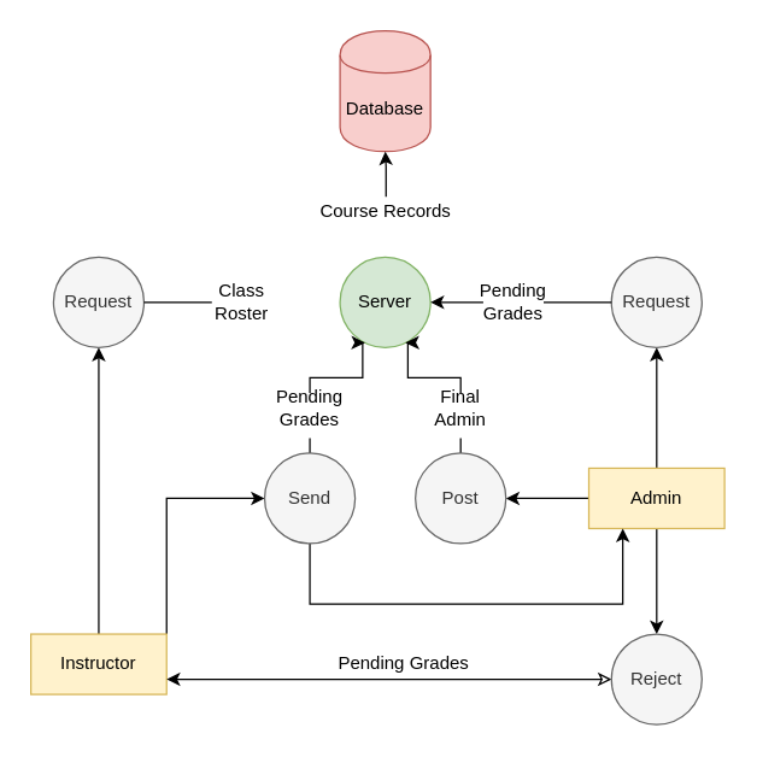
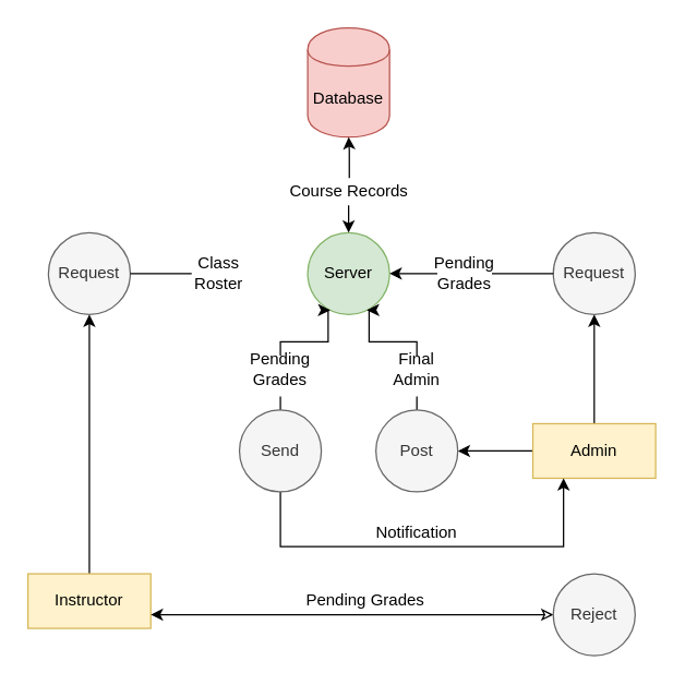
  <mxCell id="0" />
  <mxCell id="1" parent="0" />
  <mxCell id="2" value="Database" style="shape=cylinder;whiteSpace=wrap;html=1;boundedLbl=1;backgroundOutline=1;fillColor=#f8cecc;strokeColor=#b85450;" vertex="1" parent="1"><mxGeometry x="225" y="20" width="60" height="80" as="geometry" /></mxCell>
  <mxCell id="3" value="Server" style="ellipse;whiteSpace=wrap;html=1;aspect=fixed;fillColor=#d5e8d4;strokeColor=#82b366;" vertex="1" parent="1"><mxGeometry x="225" y="170" width="60" height="60" as="geometry" /></mxCell>
  <mxCell id="4" value="" style="edgeStyle=orthogonalEdgeStyle;rounded=0;orthogonalLoop=1;jettySize=auto;html=1;startArrow=none;startFill=0;endArrow=classic;endFill=1;" edge="1" parent="1" source="7" target="28"><mxGeometry relative="1" as="geometry" /></mxCell>
  <mxCell id="5" value="" style="edgeStyle=orthogonalEdgeStyle;rounded=0;orthogonalLoop=1;jettySize=auto;html=1;startArrow=classic;startFill=1;endArrow=none;endFill=0;" edge="1" parent="1" source="19" target="7"><mxGeometry relative="1" as="geometry" /></mxCell>
- <mxCell id="6" value="" style="edgeStyle=orthogonalEdgeStyle;rounded=0;orthogonalLoop=1;jettySize=auto;html=1;startArrow=classic;startFill=1;endArrow=none;endFill=0;" edge="1" parent="1" source="15" target="7"><mxGeometry relative="1" as="geometry" /></mxCell>
  <mxCell id="7" value="Admin" style="rounded=0;whiteSpace=wrap;html=1;fillColor=#fff2cc;strokeColor=#d6b656;" vertex="1" parent="1"><mxGeometry x="390" y="310" width="90" height="40" as="geometry" /></mxCell>
- <mxCell id="8" value="" style="edgeStyle=orthogonalEdgeStyle;rounded=0;orthogonalLoop=1;jettySize=auto;html=1;startArrow=none;startFill=0;endArrow=classic;endFill=1;" edge="1" parent="1" source="10" target="13"><mxGeometry relative="1" as="geometry"><Array as="points"><mxPoint x="110" y="330" /></Array></mxGeometry></mxCell>
  <mxCell id="9" value="" style="edgeStyle=orthogonalEdgeStyle;rounded=0;orthogonalLoop=1;jettySize=auto;html=1;startArrow=none;startFill=0;endArrow=classic;endFill=1;" edge="1" parent="1" source="10" target="20"><mxGeometry relative="1" as="geometry" /></mxCell>
  <mxCell id="10" value="Instructor" style="rounded=0;whiteSpace=wrap;html=1;fillColor=#fff2cc;strokeColor=#d6b656;" vertex="1" parent="1"><mxGeometry x="20" y="420" width="90" height="40" as="geometry" /></mxCell>
  <mxCell id="11" style="edgeStyle=orthogonalEdgeStyle;rounded=0;orthogonalLoop=1;jettySize=auto;html=1;exitX=0.5;exitY=0;exitDx=0;exitDy=0;startArrow=none;startFill=0;endArrow=none;endFill=0;" edge="1" parent="1" source="13"><mxGeometry relative="1" as="geometry"><mxPoint x="205" y="290" as="targetPoint" /></mxGeometry></mxCell>
  <mxCell id="12" style="edgeStyle=orthogonalEdgeStyle;rounded=0;orthogonalLoop=1;jettySize=auto;html=1;exitX=0.5;exitY=1;exitDx=0;exitDy=0;entryX=0.25;entryY=1;entryDx=0;entryDy=0;startArrow=none;startFill=0;endArrow=classic;endFill=1;" edge="1" parent="1" source="13" target="7"><mxGeometry relative="1" as="geometry"><Array as="points"><mxPoint x="205" y="400" /><mxPoint x="413" y="400" /></Array></mxGeometry></mxCell>
  <mxCell id="13" value="Send" style="ellipse;whiteSpace=wrap;html=1;aspect=fixed;fillColor=#f5f5f5;strokeColor=#666666;fontColor=#333333;" vertex="1" parent="1"><mxGeometry x="175" y="300" width="60" height="60" as="geometry" /></mxCell>
  <mxCell id="14" value="" style="edgeStyle=orthogonalEdgeStyle;rounded=0;orthogonalLoop=1;jettySize=auto;html=1;startArrow=classic;startFill=1;endArrow=classic;endFill=0;exitX=1;exitY=0.75;exitDx=0;exitDy=0;" edge="1" parent="1" source="10" target="15"><mxGeometry relative="1" as="geometry"><mxPoint x="325" y="450" as="sourcePoint" /></mxGeometry></mxCell>
  <mxCell id="15" value="Reject" style="ellipse;whiteSpace=wrap;html=1;aspect=fixed;fillColor=#f5f5f5;strokeColor=#666666;fontColor=#333333;" vertex="1" parent="1"><mxGeometry x="405" y="420" width="60" height="60" as="geometry" /></mxCell>
  <mxCell id="16" style="edgeStyle=orthogonalEdgeStyle;rounded=0;orthogonalLoop=1;jettySize=auto;html=1;entryX=0.25;entryY=1;entryDx=0;entryDy=0;startArrow=none;startFill=0;endArrow=classic;endFill=1;" edge="1" parent="1" target="3"><mxGeometry relative="1" as="geometry"><mxPoint x="205" y="260" as="sourcePoint" /><Array as="points"><mxPoint x="205" y="250" /><mxPoint x="240" y="250" /></Array></mxGeometry></mxCell>
  <mxCell id="17" value="Pending&lt;br&gt;Grades" style="text;html=1;strokeColor=none;fillColor=none;align=center;verticalAlign=middle;whiteSpace=wrap;rounded=0;" vertex="1" parent="1"><mxGeometry x="185" y="260" width="40" height="20" as="geometry" /></mxCell>
  <mxCell id="18" style="edgeStyle=orthogonalEdgeStyle;rounded=0;orthogonalLoop=1;jettySize=auto;html=1;exitX=0.5;exitY=0;exitDx=0;exitDy=0;startArrow=none;startFill=0;endArrow=none;endFill=0;" edge="1" parent="1" source="19"><mxGeometry relative="1" as="geometry"><mxPoint x="305" y="290" as="targetPoint" /></mxGeometry></mxCell>
  <mxCell id="19" value="Post" style="ellipse;whiteSpace=wrap;html=1;aspect=fixed;fillColor=#f5f5f5;strokeColor=#666666;fontColor=#333333;" vertex="1" parent="1"><mxGeometry x="275" y="300" width="60" height="60" as="geometry" /></mxCell>
  <mxCell id="20" value="Request" style="ellipse;whiteSpace=wrap;html=1;aspect=fixed;fillColor=#f5f5f5;strokeColor=#666666;fontColor=#333333;" vertex="1" parent="1"><mxGeometry x="35" y="170" width="60" height="60" as="geometry" /></mxCell>
  <mxCell id="21" style="edgeStyle=orthogonalEdgeStyle;rounded=0;orthogonalLoop=1;jettySize=auto;html=1;entryX=0.75;entryY=1;entryDx=0;entryDy=0;startArrow=none;startFill=0;endArrow=classic;endFill=1;" edge="1" parent="1" target="3"><mxGeometry relative="1" as="geometry"><mxPoint x="305" y="260" as="sourcePoint" /><Array as="points"><mxPoint x="305" y="250" /><mxPoint x="270" y="250" /></Array></mxGeometry></mxCell>
  <mxCell id="22" value="Final Admin" style="text;html=1;strokeColor=none;fillColor=none;align=center;verticalAlign=middle;whiteSpace=wrap;rounded=0;" vertex="1" parent="1"><mxGeometry x="285" y="260" width="40" height="20" as="geometry" /></mxCell>
  <mxCell id="23" value="" style="edgeStyle=orthogonalEdgeStyle;rounded=0;orthogonalLoop=1;jettySize=auto;html=1;startArrow=none;startFill=0;endArrow=classic;endFill=1;" edge="1" parent="1" source="24" target="2"><mxGeometry relative="1" as="geometry" /></mxCell>
  <mxCell id="24" value="Course Records" style="text;html=1;strokeColor=none;fillColor=none;align=center;verticalAlign=middle;whiteSpace=wrap;rounded=0;opacity=0;" vertex="1" parent="1"><mxGeometry x="188" y="130" width="135" height="20" as="geometry" /></mxCell>
+ <mxCell id="25" value="" style="edgeStyle=orthogonalEdgeStyle;rounded=0;orthogonalLoop=1;jettySize=auto;html=1;startArrow=classic;startFill=1;endArrow=none;endFill=0;" edge="1" parent="1" source="3" target="24"><mxGeometry relative="1" as="geometry"><mxPoint x="285" y="200" as="sourcePoint" /><mxPoint x="370" y="200" as="targetPoint" /></mxGeometry></mxCell>
  <mxCell id="26" value="" style="edgeStyle=orthogonalEdgeStyle;rounded=0;orthogonalLoop=1;jettySize=auto;html=1;startArrow=none;startFill=0;endArrow=none;endFill=0;" edge="1" parent="1" source="20" target="27"><mxGeometry relative="1" as="geometry" /></mxCell>
  <mxCell id="27" value="Class Roster" style="text;html=1;strokeColor=none;fillColor=none;align=center;verticalAlign=middle;whiteSpace=wrap;rounded=0;" vertex="1" parent="1"><mxGeometry x="140" y="190" width="40" height="20" as="geometry" /></mxCell>
  <mxCell id="28" value="Request" style="ellipse;whiteSpace=wrap;html=1;aspect=fixed;fillColor=#f5f5f5;strokeColor=#666666;fontColor=#333333;" vertex="1" parent="1"><mxGeometry x="405" y="170" width="60" height="60" as="geometry" /></mxCell>
  <mxCell id="29" value="" style="edgeStyle=orthogonalEdgeStyle;rounded=0;orthogonalLoop=1;jettySize=auto;html=1;startArrow=none;startFill=0;endArrow=none;endFill=0;" edge="1" parent="1" source="31" target="28"><mxGeometry relative="1" as="geometry" /></mxCell>
  <mxCell id="30" value="" style="edgeStyle=orthogonalEdgeStyle;rounded=0;orthogonalLoop=1;jettySize=auto;html=1;startArrow=classic;startFill=1;endArrow=none;endFill=0;" edge="1" parent="1" source="3" target="31"><mxGeometry relative="1" as="geometry" /></mxCell>
  <mxCell id="31" value="Pending Grades" style="text;html=1;strokeColor=none;fillColor=none;align=center;verticalAlign=middle;whiteSpace=wrap;rounded=0;" vertex="1" parent="1"><mxGeometry x="320" y="190" width="40" height="20" as="geometry" /></mxCell>
  <mxCell id="32" value="Pending Grades" style="text;html=1;strokeColor=none;fillColor=none;align=center;verticalAlign=middle;whiteSpace=wrap;rounded=0;" vertex="1" parent="1"><mxGeometry x="185" y="430" width="165" height="20" as="geometry" /></mxCell>
+ <mxCell id="33" value="Notification" style="text;html=1;strokeColor=none;fillColor=none;align=center;verticalAlign=middle;whiteSpace=wrap;rounded=0;" vertex="1" parent="1"><mxGeometry x="210" y="380" width="190" height="20" as="geometry" /></mxCell>
